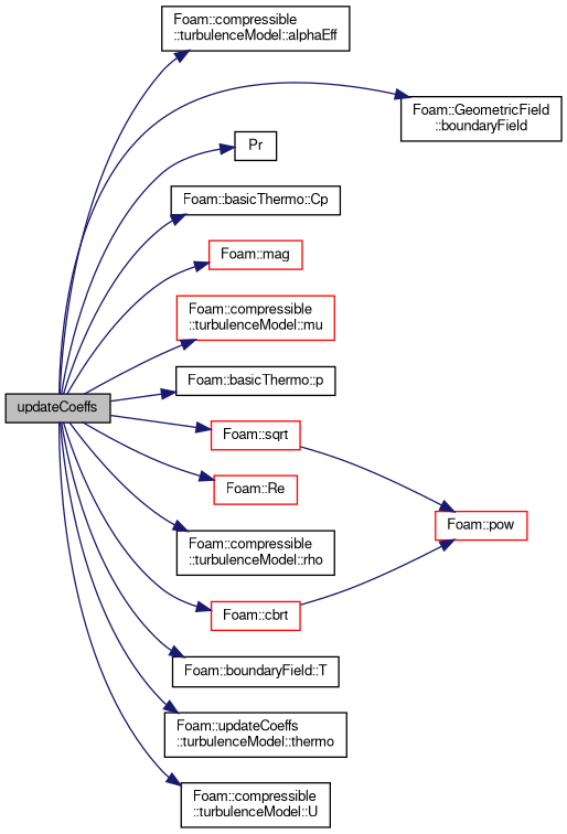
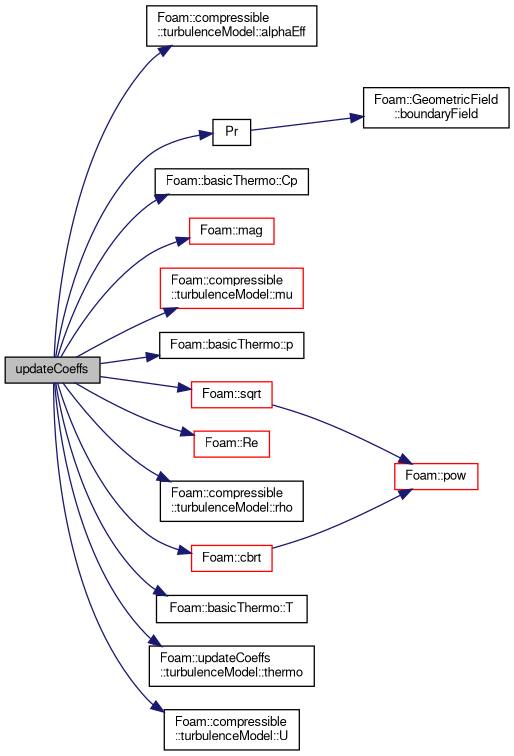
  digraph {
    rankdir=LR
    node [color=black fontname=FreeSans fontsize=10 shape=record]
    edge [color=midnightblue fontname=FreeSans fontsize=10 labelfontname=FreeSans labelfontsize=10 style=solid]
    n1 [fillcolor=grey75 fontcolor=black height=0.2 label=updateCoeffs style=filled width=0.4]
    n2 [height=0.2 label="Foam::compressible\l::turbulenceModel::alphaEff" width=0.4]
    n3 [height=0.2 label="Foam::GeometricField\l::boundaryField" width=0.4]
    n4 [color=red height=0.2 label="Foam::cbrt" width=0.4]
    n5 [height=0.2 label="Foam::basicThermo::Cp" width=0.4]
    n6 [color=red height=0.2 label="Foam::mag" width=0.4]
    n7 [color=red height=0.2 label="Foam::compressible\l::turbulenceModel::mu" width=0.4]
    n8 [height=0.2 label="Foam::basicThermo::p" width=0.4]
    n9 [height=0.2 label=Pr width=0.4]
    n10 [color=red height=0.2 label="Foam::Re" width=0.4]
    n11 [height=0.2 label="Foam::compressible\l::turbulenceModel::rho" width=0.4]
    n12 [color=red height=0.2 label="Foam::sqrt" width=0.4]
-   n13 [height=0.2 label="Foam::boundaryField::T" width=0.4]
+   n13 [height=0.2 label="Foam::basicThermo::T" width=0.4]
    n14 [height=0.2 label="Foam::updateCoeffs\l::turbulenceModel::thermo" width=0.4]
    n15 [height=0.2 label="Foam::compressible\l::turbulenceModel::U" width=0.4]
    n16 [color=red height=0.2 label="Foam::pow" width=0.4]
    n1 -> n2
-   n1 -> n3
+   n9 -> n3
    n1 -> n4
    n1 -> n5
    n1 -> n6
    n1 -> n7
    n1 -> n8
    n1 -> n9
    n1 -> n10
    n1 -> n11
    n1 -> n12
    n1 -> n13
    n1 -> n14
    n1 -> n15
    n4 -> n16
    n12 -> n16
  }
